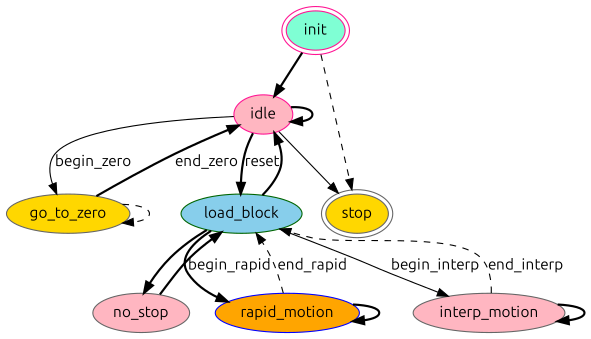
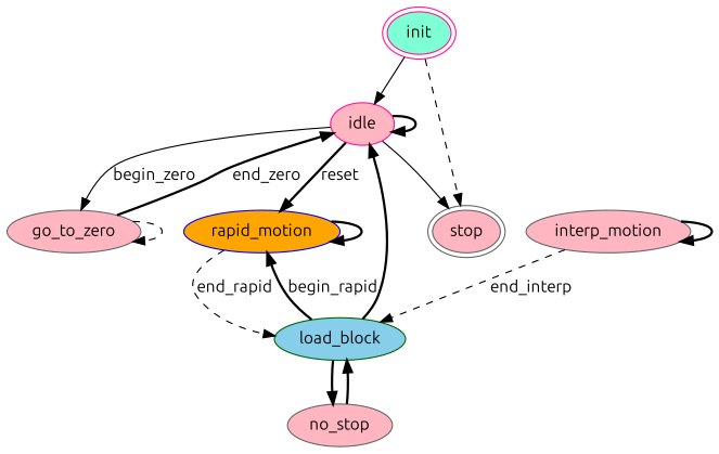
  digraph {
    fontname=Ubuntu
    node [color=gray40 fillcolor=lightpink fontname=Ubuntu style=filled]
    edge [fontname=Ubuntu style=bold]
    init [color=deeppink fillcolor=aquamarine peripheries=2]
    idle [color=deeppink]
-   stop [fillcolor=gold peripheries=2]
-   go_to_zero [fillcolor=gold]
+   stop [peripheries=2]
+   go_to_zero
    load_block [color=darkgreen fillcolor=skyblue]
    n6 [label=no_stop]
    rapid_motion [color=blue fillcolor=orange]
    interp_motion
-   init -> idle
+   init -> idle [style=solid]
    init -> stop [style=dashed]
    idle -> idle
    idle -> stop [style=solid]
    idle -> go_to_zero [label=begin_zero style=solid]
-   idle -> load_block [label=reset]
+   idle -> rapid_motion [label=reset]
    go_to_zero -> idle [label=end_zero]
    go_to_zero -> go_to_zero [style=dashed]
    load_block -> idle
    load_block -> n6
    load_block -> rapid_motion [label=begin_rapid]
-   load_block -> interp_motion [label=begin_interp style=solid]
    n6 -> load_block
    rapid_motion -> load_block [label=end_rapid style=dashed]
    rapid_motion -> rapid_motion
    interp_motion -> load_block [label=end_interp style=dashed]
    interp_motion -> interp_motion
  }
